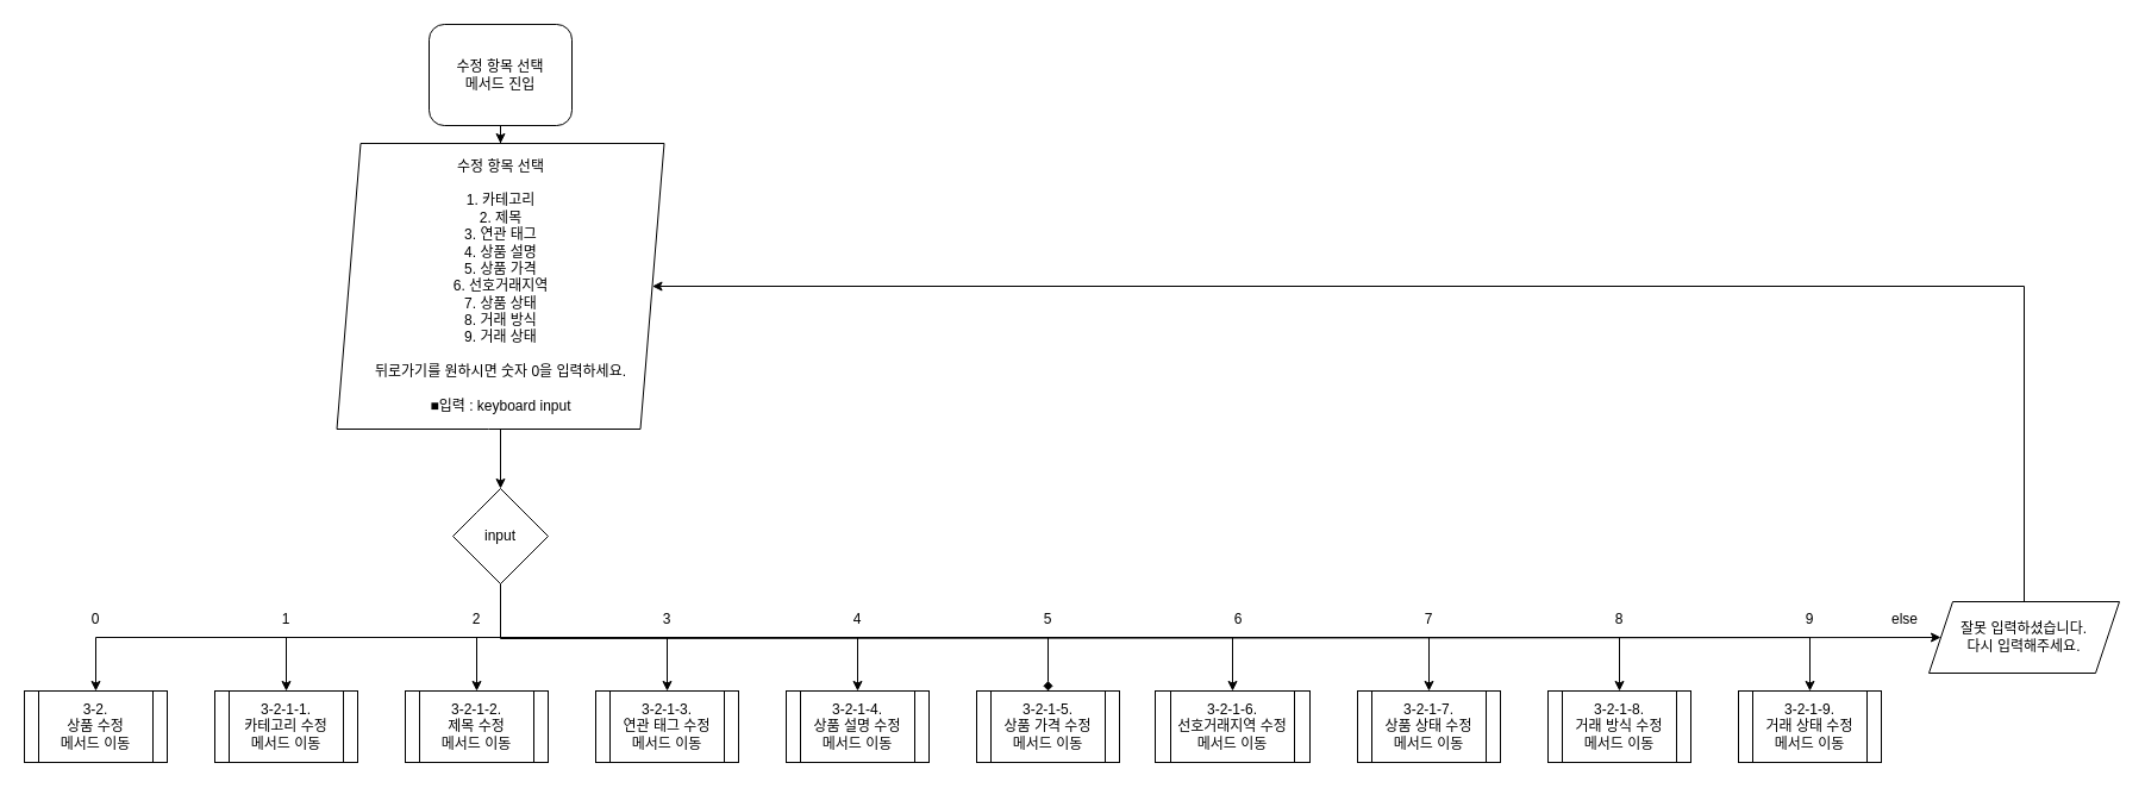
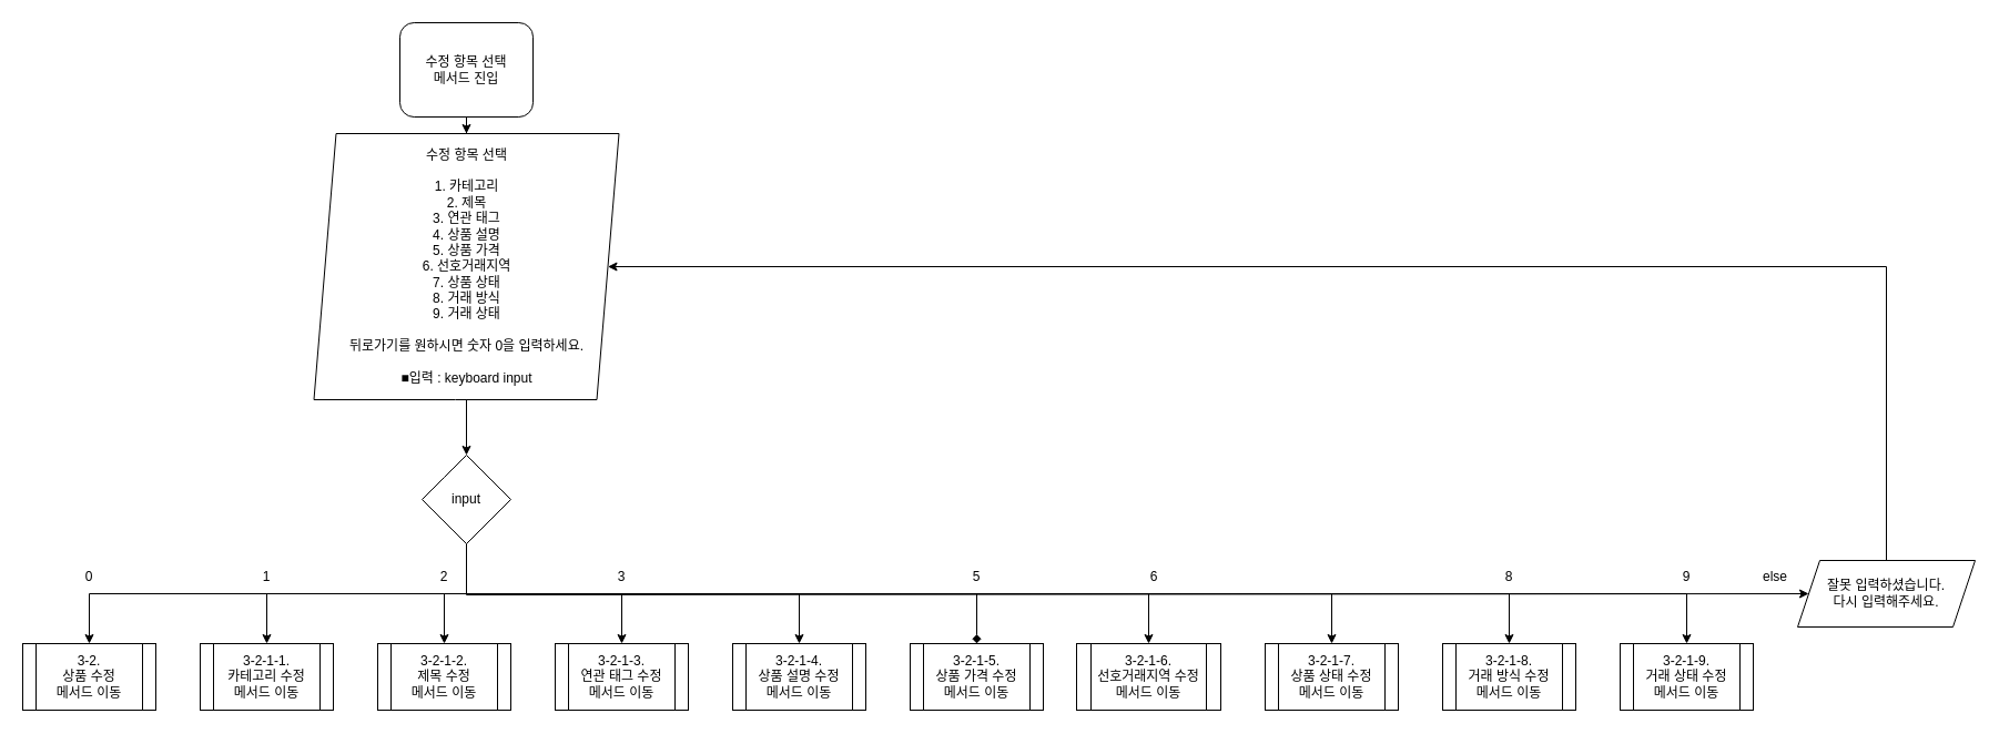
  <mxCell id="0" />
  <mxCell id="1" parent="0" />
  <mxCell id="2" value="" style="edgeStyle=orthogonalEdgeStyle;rounded=0;orthogonalLoop=1;jettySize=auto;html=1;" parent="1" source="3" target="5" edge="1"><mxGeometry relative="1" as="geometry" /></mxCell>
  <mxCell id="3" value="수정 항목 선택&lt;br&gt;메서드 진입" style="rounded=1;whiteSpace=wrap;html=1;" parent="1" vertex="1"><mxGeometry x="360" y="20" width="120" height="85" as="geometry" /></mxCell>
  <mxCell id="4" value="" style="edgeStyle=orthogonalEdgeStyle;rounded=0;orthogonalLoop=1;jettySize=auto;html=1;" edge="1" parent="1" source="5" target="17"><mxGeometry relative="1" as="geometry" /></mxCell>
  <mxCell id="5" value="수정 항목 선택&lt;br&gt;&lt;br&gt;1. 카테고리&lt;br&gt;2. 제목&lt;br&gt;3. 연관 태그&lt;br&gt;4. 상품 설명&lt;br&gt;5. 상품 가격&lt;br&gt;6. 선호거래지역&lt;br&gt;7. 상품 상태&lt;br&gt;8. 거래 방식&lt;br&gt;9. 거래 상태&lt;br&gt;&lt;br&gt;뒤로가기를 원하시면 숫자 0을 입력하세요.&lt;br&gt;&lt;br&gt;■입력 : keyboard input" style="shape=parallelogram;perimeter=parallelogramPerimeter;whiteSpace=wrap;html=1;fixedSize=1;rounded=1;arcSize=0;" parent="1" vertex="1"><mxGeometry x="282.5" y="120" width="275" height="240" as="geometry" /></mxCell>
  <mxCell id="6" style="edgeStyle=orthogonalEdgeStyle;rounded=0;orthogonalLoop=1;jettySize=auto;html=1;exitX=0.5;exitY=1;exitDx=0;exitDy=0;" edge="1" parent="1" source="17" target="18"><mxGeometry relative="1" as="geometry" /></mxCell>
  <mxCell id="7" style="edgeStyle=orthogonalEdgeStyle;rounded=0;orthogonalLoop=1;jettySize=auto;html=1;exitX=0.5;exitY=1;exitDx=0;exitDy=0;" edge="1" parent="1" source="17" target="19"><mxGeometry relative="1" as="geometry" /></mxCell>
  <mxCell id="8" style="edgeStyle=orthogonalEdgeStyle;rounded=0;orthogonalLoop=1;jettySize=auto;html=1;exitX=0.5;exitY=1;exitDx=0;exitDy=0;" edge="1" parent="1" source="17" target="20"><mxGeometry relative="1" as="geometry" /></mxCell>
  <mxCell id="9" style="edgeStyle=orthogonalEdgeStyle;rounded=0;orthogonalLoop=1;jettySize=auto;html=1;exitX=0.5;exitY=1;exitDx=0;exitDy=0;" edge="1" parent="1" source="17" target="21"><mxGeometry relative="1" as="geometry" /></mxCell>
  <mxCell id="10" style="edgeStyle=orthogonalEdgeStyle;rounded=0;orthogonalLoop=1;jettySize=auto;html=1;exitX=0.5;exitY=1;exitDx=0;exitDy=0;" edge="1" parent="1" source="17" target="22"><mxGeometry relative="1" as="geometry" /></mxCell>
  <mxCell id="11" style="edgeStyle=orthogonalEdgeStyle;rounded=0;orthogonalLoop=1;jettySize=auto;html=1;exitX=0.5;exitY=1;exitDx=0;exitDy=0;endArrow=diamond;" edge="1" parent="1" source="17" target="23"><mxGeometry relative="1" as="geometry" /></mxCell>
  <mxCell id="12" style="edgeStyle=orthogonalEdgeStyle;rounded=0;orthogonalLoop=1;jettySize=auto;html=1;exitX=0.5;exitY=1;exitDx=0;exitDy=0;" edge="1" parent="1" source="17" target="25"><mxGeometry relative="1" as="geometry" /></mxCell>
  <mxCell id="13" style="edgeStyle=orthogonalEdgeStyle;rounded=0;orthogonalLoop=1;jettySize=auto;html=1;exitX=0.5;exitY=1;exitDx=0;exitDy=0;" edge="1" parent="1" source="17" target="26"><mxGeometry relative="1" as="geometry" /></mxCell>
  <mxCell id="14" style="edgeStyle=orthogonalEdgeStyle;rounded=0;orthogonalLoop=1;jettySize=auto;html=1;exitX=0.5;exitY=1;exitDx=0;exitDy=0;" edge="1" parent="1" source="17" target="27"><mxGeometry relative="1" as="geometry" /></mxCell>
  <mxCell id="15" style="edgeStyle=orthogonalEdgeStyle;rounded=0;orthogonalLoop=1;jettySize=auto;html=1;exitX=0.5;exitY=1;exitDx=0;exitDy=0;entryX=0;entryY=0.5;entryDx=0;entryDy=0;" edge="1" parent="1" source="17" target="29"><mxGeometry relative="1" as="geometry"><Array as="points"><mxPoint x="420" y="536" /></Array></mxGeometry></mxCell>
  <mxCell id="16" style="edgeStyle=orthogonalEdgeStyle;rounded=0;orthogonalLoop=1;jettySize=auto;html=1;exitX=0.5;exitY=1;exitDx=0;exitDy=0;" edge="1" parent="1" source="17" target="24"><mxGeometry relative="1" as="geometry" /></mxCell>
  <mxCell id="17" value="input" style="rhombus;whiteSpace=wrap;html=1;rounded=1;arcSize=0;" vertex="1" parent="1"><mxGeometry x="380" y="410" width="80" height="80" as="geometry" /></mxCell>
  <mxCell id="18" value="3-2.&lt;br&gt;상품 수정&lt;br&gt;메서드 이동" style="shape=process;whiteSpace=wrap;html=1;backgroundOutline=1;rounded=1;arcSize=0;" vertex="1" parent="1"><mxGeometry x="20" y="580" width="120" height="60" as="geometry" /></mxCell>
  <mxCell id="19" value="3-2-1-1.&lt;br&gt;카테고리 수정&lt;br&gt;메서드 이동" style="shape=process;whiteSpace=wrap;html=1;backgroundOutline=1;" vertex="1" parent="1"><mxGeometry x="180" y="580" width="120" height="60" as="geometry" /></mxCell>
  <mxCell id="20" value="3-2-1-2.&lt;br&gt;제목 수정&lt;br&gt;메서드 이동" style="shape=process;whiteSpace=wrap;html=1;backgroundOutline=1;" vertex="1" parent="1"><mxGeometry x="340" y="580" width="120" height="60" as="geometry" /></mxCell>
  <mxCell id="21" value="3-2-1-3.&lt;br&gt;연관 태그 수정&lt;br&gt;메서드 이동" style="shape=process;whiteSpace=wrap;html=1;backgroundOutline=1;" vertex="1" parent="1"><mxGeometry x="500" y="580" width="120" height="60" as="geometry" /></mxCell>
  <mxCell id="22" value="3-2-1-4.&lt;br&gt;상품 설명 수정&lt;br&gt;메서드 이동" style="shape=process;whiteSpace=wrap;html=1;backgroundOutline=1;" vertex="1" parent="1"><mxGeometry x="660" y="580" width="120" height="60" as="geometry" /></mxCell>
  <mxCell id="23" value="3-2-1-5.&lt;br&gt;상품 가격 수정&lt;br&gt;메서드 이동" style="shape=process;whiteSpace=wrap;html=1;backgroundOutline=1;" vertex="1" parent="1"><mxGeometry x="820" y="580" width="120" height="60" as="geometry" /></mxCell>
  <mxCell id="24" value="3-2-1-6.&lt;br&gt;선호거래지역 수정&lt;br&gt;메서드 이동" style="shape=process;whiteSpace=wrap;html=1;backgroundOutline=1;" vertex="1" parent="1"><mxGeometry x="970" y="580" width="130" height="60" as="geometry" /></mxCell>
  <mxCell id="25" value="3-2-1-7.&lt;br&gt;상품 상태 수정&lt;br&gt;메서드 이동" style="shape=process;whiteSpace=wrap;html=1;backgroundOutline=1;" vertex="1" parent="1"><mxGeometry x="1140" y="580" width="120" height="60" as="geometry" /></mxCell>
  <mxCell id="26" value="3-2-1-8.&lt;br&gt;거래 방식 수정&lt;br&gt;메서드 이동" style="shape=process;whiteSpace=wrap;html=1;backgroundOutline=1;" vertex="1" parent="1"><mxGeometry x="1300" y="580" width="120" height="60" as="geometry" /></mxCell>
  <mxCell id="27" value="3-2-1-9.&lt;br&gt;거래 상태 수정&lt;br&gt;메서드 이동" style="shape=process;whiteSpace=wrap;html=1;backgroundOutline=1;" vertex="1" parent="1"><mxGeometry x="1460" y="580" width="120" height="60" as="geometry" /></mxCell>
  <mxCell id="28" style="edgeStyle=orthogonalEdgeStyle;rounded=0;orthogonalLoop=1;jettySize=auto;html=1;exitX=0.5;exitY=0;exitDx=0;exitDy=0;entryX=1;entryY=0.5;entryDx=0;entryDy=0;" edge="1" parent="1" source="29" target="5"><mxGeometry relative="1" as="geometry"><Array as="points"><mxPoint x="1700" y="240" /></Array></mxGeometry></mxCell>
  <mxCell id="29" value="잘못 입력하셨습니다.&lt;br&gt;다시 입력해주세요." style="shape=parallelogram;perimeter=parallelogramPerimeter;whiteSpace=wrap;html=1;fixedSize=1;" vertex="1" parent="1"><mxGeometry x="1620" y="505" width="160" height="60" as="geometry" /></mxCell>
  <mxCell id="30" value="0" style="text;html=1;strokeColor=none;fillColor=none;align=center;verticalAlign=middle;whiteSpace=wrap;rounded=0;" vertex="1" parent="1"><mxGeometry x="60" y="510" width="40" height="20" as="geometry" /></mxCell>
  <mxCell id="31" value="1" style="text;html=1;strokeColor=none;fillColor=none;align=center;verticalAlign=middle;whiteSpace=wrap;rounded=0;" vertex="1" parent="1"><mxGeometry x="220" y="510" width="40" height="20" as="geometry" /></mxCell>
  <mxCell id="32" value="2" style="text;html=1;strokeColor=none;fillColor=none;align=center;verticalAlign=middle;whiteSpace=wrap;rounded=0;" vertex="1" parent="1"><mxGeometry x="380" y="510" width="40" height="20" as="geometry" /></mxCell>
  <mxCell id="33" value="3" style="text;html=1;strokeColor=none;fillColor=none;align=center;verticalAlign=middle;whiteSpace=wrap;rounded=0;" vertex="1" parent="1"><mxGeometry x="540" y="510" width="40" height="20" as="geometry" /></mxCell>
- <mxCell id="34" value="4" style="text;html=1;strokeColor=none;fillColor=none;align=center;verticalAlign=middle;whiteSpace=wrap;rounded=0;" vertex="1" parent="1"><mxGeometry x="700" y="510" width="40" height="20" as="geometry" /></mxCell>
  <mxCell id="35" value="5" style="text;html=1;strokeColor=none;fillColor=none;align=center;verticalAlign=middle;whiteSpace=wrap;rounded=0;" vertex="1" parent="1"><mxGeometry x="860" y="510" width="40" height="20" as="geometry" /></mxCell>
- <mxCell id="36" value="7" style="text;html=1;strokeColor=none;fillColor=none;align=center;verticalAlign=middle;whiteSpace=wrap;rounded=0;" vertex="1" parent="1"><mxGeometry x="1180" y="510" width="40" height="20" as="geometry" /></mxCell>
  <mxCell id="37" value="8" style="text;html=1;strokeColor=none;fillColor=none;align=center;verticalAlign=middle;whiteSpace=wrap;rounded=0;" vertex="1" parent="1"><mxGeometry x="1340" y="510" width="40" height="20" as="geometry" /></mxCell>
  <mxCell id="38" value="9" style="text;html=1;strokeColor=none;fillColor=none;align=center;verticalAlign=middle;whiteSpace=wrap;rounded=0;" vertex="1" parent="1"><mxGeometry x="1500" y="510" width="40" height="20" as="geometry" /></mxCell>
  <mxCell id="39" value="else" style="text;html=1;strokeColor=none;fillColor=none;align=center;verticalAlign=middle;whiteSpace=wrap;rounded=0;" vertex="1" parent="1"><mxGeometry x="1580" y="510" width="40" height="20" as="geometry" /></mxCell>
  <mxCell id="40" value="6" style="text;html=1;strokeColor=none;fillColor=none;align=center;verticalAlign=middle;whiteSpace=wrap;rounded=0;" vertex="1" parent="1"><mxGeometry x="1020" y="510" width="40" height="20" as="geometry" /></mxCell>
